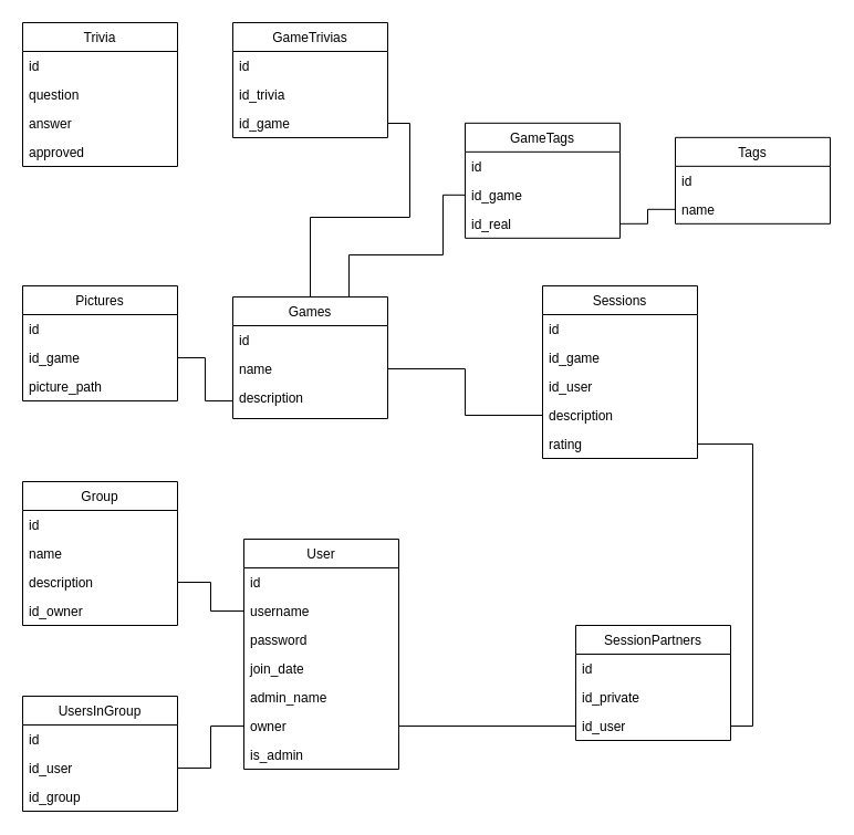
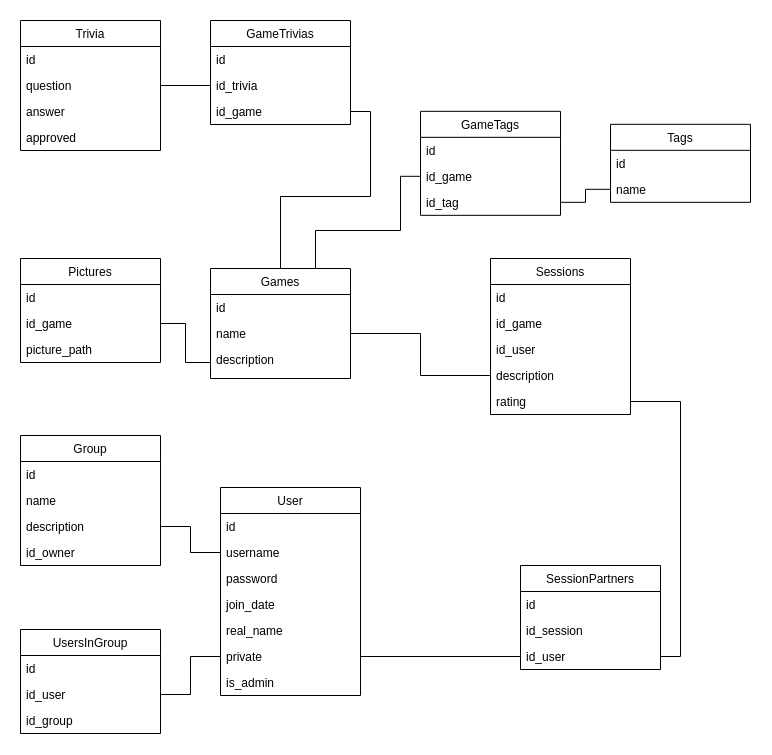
  <mxCell id="0" />
  <mxCell id="1" parent="0" />
  <mxCell id="2" style="edgeStyle=orthogonalEdgeStyle;rounded=0;orthogonalLoop=1;jettySize=auto;html=1;exitX=0.5;exitY=0;exitDx=0;exitDy=0;entryX=1;entryY=0.5;entryDx=0;entryDy=0;endArrow=none;endFill=0;" edge="1" parent="1" source="3" target="53"><mxGeometry relative="1" as="geometry" /></mxCell>
  <mxCell id="3" value="Games" style="swimlane;fontStyle=0;childLayout=stackLayout;horizontal=1;startSize=26;fillColor=none;horizontalStack=0;resizeParent=1;resizeParentMax=0;resizeLast=0;collapsible=1;marginBottom=0;" vertex="1" parent="1"><mxGeometry x="210" y="268" width="140" height="110" as="geometry" /></mxCell>
  <mxCell id="4" value="id" style="text;strokeColor=none;fillColor=none;align=left;verticalAlign=top;spacingLeft=4;spacingRight=4;overflow=hidden;rotatable=0;points=[[0,0.5],[1,0.5]];portConstraint=eastwest;" vertex="1" parent="3"><mxGeometry y="26" width="140" height="26" as="geometry" /></mxCell>
  <mxCell id="5" value="name" style="text;strokeColor=none;fillColor=none;align=left;verticalAlign=top;spacingLeft=4;spacingRight=4;overflow=hidden;rotatable=0;points=[[0,0.5],[1,0.5]];portConstraint=eastwest;" vertex="1" parent="3"><mxGeometry y="52" width="140" height="26" as="geometry" /></mxCell>
  <mxCell id="6" value="description&#10;&#10;" style="text;strokeColor=none;fillColor=none;align=left;verticalAlign=top;spacingLeft=4;spacingRight=4;overflow=hidden;rotatable=0;points=[[0,0.5],[1,0.5]];portConstraint=eastwest;" vertex="1" parent="3"><mxGeometry y="78" width="140" height="32" as="geometry" /></mxCell>
  <mxCell id="7" value="Pictures" style="swimlane;fontStyle=0;childLayout=stackLayout;horizontal=1;startSize=26;fillColor=none;horizontalStack=0;resizeParent=1;resizeParentMax=0;resizeLast=0;collapsible=1;marginBottom=0;" vertex="1" parent="1"><mxGeometry x="20" y="258" width="140" height="104" as="geometry" /></mxCell>
  <mxCell id="8" value="id" style="text;strokeColor=none;fillColor=none;align=left;verticalAlign=top;spacingLeft=4;spacingRight=4;overflow=hidden;rotatable=0;points=[[0,0.5],[1,0.5]];portConstraint=eastwest;" vertex="1" parent="7"><mxGeometry y="26" width="140" height="26" as="geometry" /></mxCell>
  <mxCell id="9" value="id_game" style="text;strokeColor=none;fillColor=none;align=left;verticalAlign=top;spacingLeft=4;spacingRight=4;overflow=hidden;rotatable=0;points=[[0,0.5],[1,0.5]];portConstraint=eastwest;" vertex="1" parent="7"><mxGeometry y="52" width="140" height="26" as="geometry" /></mxCell>
  <mxCell id="10" value="picture_path" style="text;strokeColor=none;fillColor=none;align=left;verticalAlign=top;spacingLeft=4;spacingRight=4;overflow=hidden;rotatable=0;points=[[0,0.5],[1,0.5]];portConstraint=eastwest;" vertex="1" parent="7"><mxGeometry y="78" width="140" height="26" as="geometry" /></mxCell>
  <mxCell id="11" value="GameTags" style="swimlane;fontStyle=0;childLayout=stackLayout;horizontal=1;startSize=26;fillColor=none;horizontalStack=0;resizeParent=1;resizeParentMax=0;resizeLast=0;collapsible=1;marginBottom=0;" vertex="1" parent="1"><mxGeometry x="420" y="110.833" width="140" height="104" as="geometry" /></mxCell>
  <mxCell id="12" value="id" style="text;strokeColor=none;fillColor=none;align=left;verticalAlign=top;spacingLeft=4;spacingRight=4;overflow=hidden;rotatable=0;points=[[0,0.5],[1,0.5]];portConstraint=eastwest;" vertex="1" parent="11"><mxGeometry y="26" width="140" height="26" as="geometry" /></mxCell>
  <mxCell id="13" value="id_game" style="text;strokeColor=none;fillColor=none;align=left;verticalAlign=top;spacingLeft=4;spacingRight=4;overflow=hidden;rotatable=0;points=[[0,0.5],[1,0.5]];portConstraint=eastwest;" vertex="1" parent="11"><mxGeometry y="52" width="140" height="26" as="geometry" /></mxCell>
- <mxCell id="14" value="id_real" style="text;strokeColor=none;fillColor=none;align=left;verticalAlign=top;spacingLeft=4;spacingRight=4;overflow=hidden;rotatable=0;points=[[0,0.5],[1,0.5]];portConstraint=eastwest;" vertex="1" parent="11"><mxGeometry y="78" width="140" height="26" as="geometry" /></mxCell>
+ <mxCell id="14" value="id_tag" style="text;strokeColor=none;fillColor=none;align=left;verticalAlign=top;spacingLeft=4;spacingRight=4;overflow=hidden;rotatable=0;points=[[0,0.5],[1,0.5]];portConstraint=eastwest;" vertex="1" parent="11"><mxGeometry y="78" width="140" height="26" as="geometry" /></mxCell>
  <mxCell id="15" value="Tags" style="swimlane;fontStyle=0;childLayout=stackLayout;horizontal=1;startSize=26;fillColor=none;horizontalStack=0;resizeParent=1;resizeParentMax=0;resizeLast=0;collapsible=1;marginBottom=0;" vertex="1" parent="1"><mxGeometry x="610" y="123.833" width="140" height="78" as="geometry" /></mxCell>
  <mxCell id="16" value="id" style="text;strokeColor=none;fillColor=none;align=left;verticalAlign=top;spacingLeft=4;spacingRight=4;overflow=hidden;rotatable=0;points=[[0,0.5],[1,0.5]];portConstraint=eastwest;" vertex="1" parent="15"><mxGeometry y="26" width="140" height="26" as="geometry" /></mxCell>
  <mxCell id="17" value="name" style="text;strokeColor=none;fillColor=none;align=left;verticalAlign=top;spacingLeft=4;spacingRight=4;overflow=hidden;rotatable=0;points=[[0,0.5],[1,0.5]];portConstraint=eastwest;" vertex="1" parent="15"><mxGeometry y="52" width="140" height="26" as="geometry" /></mxCell>
  <mxCell id="18" value="User" style="swimlane;fontStyle=0;childLayout=stackLayout;horizontal=1;startSize=26;fillColor=none;horizontalStack=0;resizeParent=1;resizeParentMax=0;resizeLast=0;collapsible=1;marginBottom=0;" vertex="1" parent="1"><mxGeometry x="220" y="487" width="140" height="208" as="geometry"><mxRectangle x="260" y="300" width="60" height="26" as="alternateBounds" /></mxGeometry></mxCell>
  <mxCell id="19" value="id" style="text;strokeColor=none;fillColor=none;align=left;verticalAlign=top;spacingLeft=4;spacingRight=4;overflow=hidden;rotatable=0;points=[[0,0.5],[1,0.5]];portConstraint=eastwest;" vertex="1" parent="18"><mxGeometry y="26" width="140" height="26" as="geometry" /></mxCell>
  <mxCell id="20" value="username" style="text;strokeColor=none;fillColor=none;align=left;verticalAlign=top;spacingLeft=4;spacingRight=4;overflow=hidden;rotatable=0;points=[[0,0.5],[1,0.5]];portConstraint=eastwest;" vertex="1" parent="18"><mxGeometry y="52" width="140" height="26" as="geometry" /></mxCell>
  <mxCell id="21" value="password&#10;" style="text;strokeColor=none;fillColor=none;align=left;verticalAlign=top;spacingLeft=4;spacingRight=4;overflow=hidden;rotatable=0;points=[[0,0.5],[1,0.5]];portConstraint=eastwest;" vertex="1" parent="18"><mxGeometry y="78" width="140" height="26" as="geometry" /></mxCell>
  <mxCell id="22" value="join_date&#10;" style="text;strokeColor=none;fillColor=none;align=left;verticalAlign=top;spacingLeft=4;spacingRight=4;overflow=hidden;rotatable=0;points=[[0,0.5],[1,0.5]];portConstraint=eastwest;" vertex="1" parent="18"><mxGeometry y="104" width="140" height="26" as="geometry" /></mxCell>
- <mxCell id="23" value="admin_name&#10;&#10;" style="text;strokeColor=none;fillColor=none;align=left;verticalAlign=top;spacingLeft=4;spacingRight=4;overflow=hidden;rotatable=0;points=[[0,0.5],[1,0.5]];portConstraint=eastwest;" vertex="1" parent="18"><mxGeometry y="130" width="140" height="26" as="geometry" /></mxCell>
- <mxCell id="24" value="owner&#10;" style="text;strokeColor=none;fillColor=none;align=left;verticalAlign=top;spacingLeft=4;spacingRight=4;overflow=hidden;rotatable=0;points=[[0,0.5],[1,0.5]];portConstraint=eastwest;" vertex="1" parent="18"><mxGeometry y="156" width="140" height="26" as="geometry" /></mxCell>
+ <mxCell id="23" value="real_name&#10;&#10;" style="text;strokeColor=none;fillColor=none;align=left;verticalAlign=top;spacingLeft=4;spacingRight=4;overflow=hidden;rotatable=0;points=[[0,0.5],[1,0.5]];portConstraint=eastwest;" vertex="1" parent="18"><mxGeometry y="130" width="140" height="26" as="geometry" /></mxCell>
+ <mxCell id="24" value="private&#10;" style="text;strokeColor=none;fillColor=none;align=left;verticalAlign=top;spacingLeft=4;spacingRight=4;overflow=hidden;rotatable=0;points=[[0,0.5],[1,0.5]];portConstraint=eastwest;" vertex="1" parent="18"><mxGeometry y="156" width="140" height="26" as="geometry" /></mxCell>
  <mxCell id="25" value="is_admin&#10;" style="text;strokeColor=none;fillColor=none;align=left;verticalAlign=top;spacingLeft=4;spacingRight=4;overflow=hidden;rotatable=0;points=[[0,0.5],[1,0.5]];portConstraint=eastwest;" vertex="1" parent="18"><mxGeometry y="182" width="140" height="26" as="geometry" /></mxCell>
  <mxCell id="26" value="Group" style="swimlane;fontStyle=0;childLayout=stackLayout;horizontal=1;startSize=26;fillColor=none;horizontalStack=0;resizeParent=1;resizeParentMax=0;resizeLast=0;collapsible=1;marginBottom=0;" vertex="1" parent="1"><mxGeometry x="20" y="435" width="140" height="130" as="geometry" /></mxCell>
  <mxCell id="27" value="id" style="text;strokeColor=none;fillColor=none;align=left;verticalAlign=top;spacingLeft=4;spacingRight=4;overflow=hidden;rotatable=0;points=[[0,0.5],[1,0.5]];portConstraint=eastwest;" vertex="1" parent="26"><mxGeometry y="26" width="140" height="26" as="geometry" /></mxCell>
  <mxCell id="28" value="name" style="text;strokeColor=none;fillColor=none;align=left;verticalAlign=top;spacingLeft=4;spacingRight=4;overflow=hidden;rotatable=0;points=[[0,0.5],[1,0.5]];portConstraint=eastwest;" vertex="1" parent="26"><mxGeometry y="52" width="140" height="26" as="geometry" /></mxCell>
  <mxCell id="29" value="description" style="text;strokeColor=none;fillColor=none;align=left;verticalAlign=top;spacingLeft=4;spacingRight=4;overflow=hidden;rotatable=0;points=[[0,0.5],[1,0.5]];portConstraint=eastwest;" vertex="1" parent="26"><mxGeometry y="78" width="140" height="26" as="geometry" /></mxCell>
  <mxCell id="30" value="id_owner" style="text;strokeColor=none;fillColor=none;align=left;verticalAlign=top;spacingLeft=4;spacingRight=4;overflow=hidden;rotatable=0;points=[[0,0.5],[1,0.5]];portConstraint=eastwest;" vertex="1" parent="26"><mxGeometry y="104" width="140" height="26" as="geometry" /></mxCell>
  <mxCell id="31" value="UsersInGroup" style="swimlane;fontStyle=0;childLayout=stackLayout;horizontal=1;startSize=26;fillColor=none;horizontalStack=0;resizeParent=1;resizeParentMax=0;resizeLast=0;collapsible=1;marginBottom=0;" vertex="1" parent="1"><mxGeometry x="20" y="629" width="140" height="104" as="geometry" /></mxCell>
  <mxCell id="32" value="id" style="text;strokeColor=none;fillColor=none;align=left;verticalAlign=top;spacingLeft=4;spacingRight=4;overflow=hidden;rotatable=0;points=[[0,0.5],[1,0.5]];portConstraint=eastwest;" vertex="1" parent="31"><mxGeometry y="26" width="140" height="26" as="geometry" /></mxCell>
  <mxCell id="33" value="id_user" style="text;strokeColor=none;fillColor=none;align=left;verticalAlign=top;spacingLeft=4;spacingRight=4;overflow=hidden;rotatable=0;points=[[0,0.5],[1,0.5]];portConstraint=eastwest;" vertex="1" parent="31"><mxGeometry y="52" width="140" height="26" as="geometry" /></mxCell>
  <mxCell id="34" value="id_group" style="text;strokeColor=none;fillColor=none;align=left;verticalAlign=top;spacingLeft=4;spacingRight=4;overflow=hidden;rotatable=0;points=[[0,0.5],[1,0.5]];portConstraint=eastwest;" vertex="1" parent="31"><mxGeometry y="78" width="140" height="26" as="geometry" /></mxCell>
  <mxCell id="35" value="Sessions" style="swimlane;fontStyle=0;childLayout=stackLayout;horizontal=1;startSize=26;fillColor=none;horizontalStack=0;resizeParent=1;resizeParentMax=0;resizeLast=0;collapsible=1;marginBottom=0;" vertex="1" parent="1"><mxGeometry x="490" y="258" width="140" height="156" as="geometry" /></mxCell>
  <mxCell id="36" value="id" style="text;strokeColor=none;fillColor=none;align=left;verticalAlign=top;spacingLeft=4;spacingRight=4;overflow=hidden;rotatable=0;points=[[0,0.5],[1,0.5]];portConstraint=eastwest;" vertex="1" parent="35"><mxGeometry y="26" width="140" height="26" as="geometry" /></mxCell>
  <mxCell id="37" value="id_game" style="text;strokeColor=none;fillColor=none;align=left;verticalAlign=top;spacingLeft=4;spacingRight=4;overflow=hidden;rotatable=0;points=[[0,0.5],[1,0.5]];portConstraint=eastwest;" vertex="1" parent="35"><mxGeometry y="52" width="140" height="26" as="geometry" /></mxCell>
  <mxCell id="38" value="id_user" style="text;strokeColor=none;fillColor=none;align=left;verticalAlign=top;spacingLeft=4;spacingRight=4;overflow=hidden;rotatable=0;points=[[0,0.5],[1,0.5]];portConstraint=eastwest;" vertex="1" parent="35"><mxGeometry y="78" width="140" height="26" as="geometry" /></mxCell>
  <mxCell id="39" value="description" style="text;strokeColor=none;fillColor=none;align=left;verticalAlign=top;spacingLeft=4;spacingRight=4;overflow=hidden;rotatable=0;points=[[0,0.5],[1,0.5]];portConstraint=eastwest;" vertex="1" parent="35"><mxGeometry y="104" width="140" height="26" as="geometry" /></mxCell>
  <mxCell id="40" value="rating" style="text;strokeColor=none;fillColor=none;align=left;verticalAlign=top;spacingLeft=4;spacingRight=4;overflow=hidden;rotatable=0;points=[[0,0.5],[1,0.5]];portConstraint=eastwest;" vertex="1" parent="35"><mxGeometry y="130" width="140" height="26" as="geometry" /></mxCell>
  <mxCell id="41" value="SessionPartners" style="swimlane;fontStyle=0;childLayout=stackLayout;horizontal=1;startSize=26;fillColor=none;horizontalStack=0;resizeParent=1;resizeParentMax=0;resizeLast=0;collapsible=1;marginBottom=0;" vertex="1" parent="1"><mxGeometry x="520" y="565" width="140" height="104" as="geometry" /></mxCell>
  <mxCell id="42" value="id" style="text;strokeColor=none;fillColor=none;align=left;verticalAlign=top;spacingLeft=4;spacingRight=4;overflow=hidden;rotatable=0;points=[[0,0.5],[1,0.5]];portConstraint=eastwest;" vertex="1" parent="41"><mxGeometry y="26" width="140" height="26" as="geometry" /></mxCell>
- <mxCell id="43" value="id_private" style="text;strokeColor=none;fillColor=none;align=left;verticalAlign=top;spacingLeft=4;spacingRight=4;overflow=hidden;rotatable=0;points=[[0,0.5],[1,0.5]];portConstraint=eastwest;" vertex="1" parent="41"><mxGeometry y="52" width="140" height="26" as="geometry" /></mxCell>
+ <mxCell id="43" value="id_session" style="text;strokeColor=none;fillColor=none;align=left;verticalAlign=top;spacingLeft=4;spacingRight=4;overflow=hidden;rotatable=0;points=[[0,0.5],[1,0.5]];portConstraint=eastwest;" vertex="1" parent="41"><mxGeometry y="52" width="140" height="26" as="geometry" /></mxCell>
  <mxCell id="44" value="id_user" style="text;strokeColor=none;fillColor=none;align=left;verticalAlign=top;spacingLeft=4;spacingRight=4;overflow=hidden;rotatable=0;points=[[0,0.5],[1,0.5]];portConstraint=eastwest;" vertex="1" parent="41"><mxGeometry y="78" width="140" height="26" as="geometry" /></mxCell>
  <mxCell id="45" value="Trivia" style="swimlane;fontStyle=0;childLayout=stackLayout;horizontal=1;startSize=26;fillColor=none;horizontalStack=0;resizeParent=1;resizeParentMax=0;resizeLast=0;collapsible=1;marginBottom=0;" vertex="1" parent="1"><mxGeometry x="20" y="20" width="140" height="130" as="geometry" /></mxCell>
  <mxCell id="46" value="id" style="text;strokeColor=none;fillColor=none;align=left;verticalAlign=top;spacingLeft=4;spacingRight=4;overflow=hidden;rotatable=0;points=[[0,0.5],[1,0.5]];portConstraint=eastwest;" vertex="1" parent="45"><mxGeometry y="26" width="140" height="26" as="geometry" /></mxCell>
  <mxCell id="47" value="question" style="text;strokeColor=none;fillColor=none;align=left;verticalAlign=top;spacingLeft=4;spacingRight=4;overflow=hidden;rotatable=0;points=[[0,0.5],[1,0.5]];portConstraint=eastwest;" vertex="1" parent="45"><mxGeometry y="52" width="140" height="26" as="geometry" /></mxCell>
  <mxCell id="48" value="answer" style="text;strokeColor=none;fillColor=none;align=left;verticalAlign=top;spacingLeft=4;spacingRight=4;overflow=hidden;rotatable=0;points=[[0,0.5],[1,0.5]];portConstraint=eastwest;" vertex="1" parent="45"><mxGeometry y="78" width="140" height="26" as="geometry" /></mxCell>
  <mxCell id="49" value="approved" style="text;strokeColor=none;fillColor=none;align=left;verticalAlign=top;spacingLeft=4;spacingRight=4;overflow=hidden;rotatable=0;points=[[0,0.5],[1,0.5]];portConstraint=eastwest;" vertex="1" parent="45"><mxGeometry y="104" width="140" height="26" as="geometry" /></mxCell>
  <mxCell id="50" value="GameTrivias" style="swimlane;fontStyle=0;childLayout=stackLayout;horizontal=1;startSize=26;fillColor=none;horizontalStack=0;resizeParent=1;resizeParentMax=0;resizeLast=0;collapsible=1;marginBottom=0;" vertex="1" parent="1"><mxGeometry x="210" y="20" width="140" height="104" as="geometry" /></mxCell>
  <mxCell id="51" value="id" style="text;strokeColor=none;fillColor=none;align=left;verticalAlign=top;spacingLeft=4;spacingRight=4;overflow=hidden;rotatable=0;points=[[0,0.5],[1,0.5]];portConstraint=eastwest;" vertex="1" parent="50"><mxGeometry y="26" width="140" height="26" as="geometry" /></mxCell>
  <mxCell id="52" value="id_trivia" style="text;strokeColor=none;fillColor=none;align=left;verticalAlign=top;spacingLeft=4;spacingRight=4;overflow=hidden;rotatable=0;points=[[0,0.5],[1,0.5]];portConstraint=eastwest;" vertex="1" parent="50"><mxGeometry y="52" width="140" height="26" as="geometry" /></mxCell>
  <mxCell id="53" value="id_game" style="text;strokeColor=none;fillColor=none;align=left;verticalAlign=top;spacingLeft=4;spacingRight=4;overflow=hidden;rotatable=0;points=[[0,0.5],[1,0.5]];portConstraint=eastwest;" vertex="1" parent="50"><mxGeometry y="78" width="140" height="26" as="geometry" /></mxCell>
  <mxCell id="54" style="edgeStyle=orthogonalEdgeStyle;rounded=0;orthogonalLoop=1;jettySize=auto;html=1;exitX=1;exitY=0.5;exitDx=0;exitDy=0;entryX=0;entryY=0.5;entryDx=0;entryDy=0;endArrow=none;endFill=0;" edge="1" parent="1" source="5" target="39"><mxGeometry relative="1" as="geometry" /></mxCell>
  <mxCell id="55" style="edgeStyle=orthogonalEdgeStyle;rounded=0;orthogonalLoop=1;jettySize=auto;html=1;exitX=0;exitY=0.5;exitDx=0;exitDy=0;entryX=1;entryY=0.5;entryDx=0;entryDy=0;endArrow=none;endFill=0;" edge="1" parent="1" source="20" target="29"><mxGeometry relative="1" as="geometry" /></mxCell>
  <mxCell id="56" style="edgeStyle=orthogonalEdgeStyle;rounded=0;orthogonalLoop=1;jettySize=auto;html=1;exitX=0;exitY=0.5;exitDx=0;exitDy=0;entryX=1;entryY=0.5;entryDx=0;entryDy=0;endArrow=none;endFill=0;" edge="1" parent="1" source="24" target="33"><mxGeometry relative="1" as="geometry" /></mxCell>
  <mxCell id="57" style="edgeStyle=orthogonalEdgeStyle;rounded=0;orthogonalLoop=1;jettySize=auto;html=1;exitX=1;exitY=0.5;exitDx=0;exitDy=0;entryX=0;entryY=0.5;entryDx=0;entryDy=0;endArrow=none;endFill=0;" edge="1" parent="1" source="24" target="44"><mxGeometry relative="1" as="geometry" /></mxCell>
  <mxCell id="58" style="edgeStyle=orthogonalEdgeStyle;rounded=0;orthogonalLoop=1;jettySize=auto;html=1;exitX=1;exitY=0.5;exitDx=0;exitDy=0;entryX=1;entryY=0.5;entryDx=0;entryDy=0;endArrow=none;endFill=0;" edge="1" parent="1" source="40" target="44"><mxGeometry relative="1" as="geometry" /></mxCell>
+ <mxCell id="59" style="edgeStyle=orthogonalEdgeStyle;rounded=0;orthogonalLoop=1;jettySize=auto;html=1;exitX=1;exitY=0.5;exitDx=0;exitDy=0;entryX=0;entryY=0.5;entryDx=0;entryDy=0;endArrow=none;endFill=0;" edge="1" parent="1" source="47" target="52"><mxGeometry relative="1" as="geometry" /></mxCell>
  <mxCell id="60" style="edgeStyle=orthogonalEdgeStyle;rounded=0;orthogonalLoop=1;jettySize=auto;html=1;exitX=1;exitY=0.5;exitDx=0;exitDy=0;entryX=0;entryY=0.5;entryDx=0;entryDy=0;endArrow=none;endFill=0;" edge="1" parent="1" source="9" target="6"><mxGeometry relative="1" as="geometry" /></mxCell>
  <mxCell id="61" style="edgeStyle=orthogonalEdgeStyle;rounded=0;orthogonalLoop=1;jettySize=auto;html=1;exitX=0;exitY=0.5;exitDx=0;exitDy=0;entryX=0.75;entryY=0;entryDx=0;entryDy=0;endArrow=none;endFill=0;" edge="1" parent="1" source="13" target="3"><mxGeometry relative="1" as="geometry"><Array as="points"><mxPoint x="400" y="176" /><mxPoint x="400" y="230" /><mxPoint x="315" y="230" /></Array></mxGeometry></mxCell>
  <mxCell id="62" style="edgeStyle=orthogonalEdgeStyle;rounded=0;orthogonalLoop=1;jettySize=auto;html=1;exitX=0;exitY=0.5;exitDx=0;exitDy=0;entryX=1;entryY=0.5;entryDx=0;entryDy=0;endArrow=none;endFill=0;" edge="1" parent="1" source="17" target="14"><mxGeometry relative="1" as="geometry" /></mxCell>
